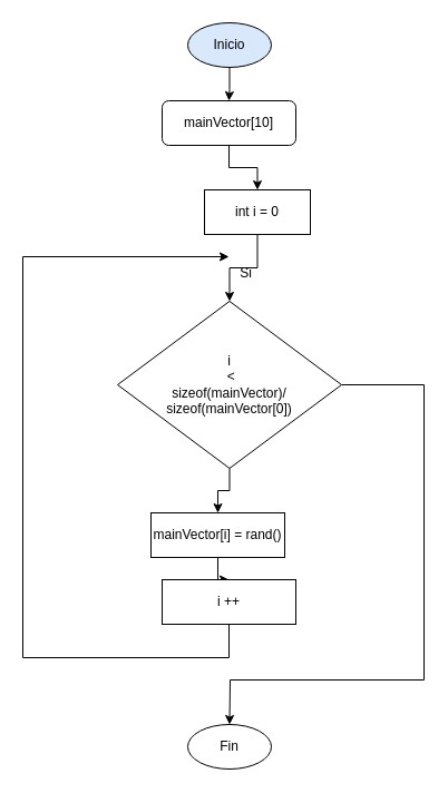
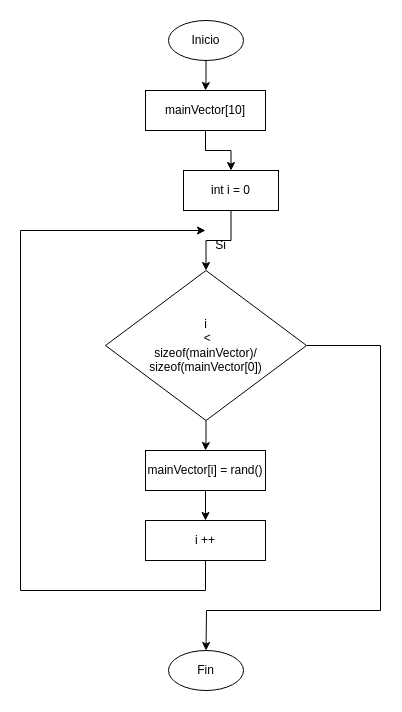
  <mxCell id="0" />
  <mxCell id="1" parent="0" />
  <mxCell id="2" value="" style="edgeStyle=orthogonalEdgeStyle;rounded=0;orthogonalLoop=1;jettySize=auto;html=1;" edge="1" parent="1" source="3" target="9"><mxGeometry relative="1" as="geometry" /></mxCell>
- <mxCell id="3" value="Inicio" style="ellipse;whiteSpace=wrap;html=1;fillColor=#dae8fc;" parent="1" vertex="1"><mxGeometry x="168" y="20" width="75" height="40" as="geometry" /></mxCell>
+ <mxCell id="3" value="Inicio" style="ellipse;whiteSpace=wrap;html=1;" parent="1" vertex="1"><mxGeometry x="168" y="20" width="75" height="40" as="geometry" /></mxCell>
  <mxCell id="4" value="" style="edgeStyle=orthogonalEdgeStyle;rounded=0;orthogonalLoop=1;jettySize=auto;html=1;" edge="1" parent="1" source="5" target="7"><mxGeometry relative="1" as="geometry" /></mxCell>
  <mxCell id="5" value="int i = 0" style="rounded=0;whiteSpace=wrap;html=1;" vertex="1" parent="1"><mxGeometry x="183" y="170" width="95" height="40" as="geometry" /></mxCell>
  <mxCell id="6" value="" style="edgeStyle=orthogonalEdgeStyle;rounded=0;orthogonalLoop=1;jettySize=auto;html=1;" edge="1" parent="1" source="7" target="11"><mxGeometry relative="1" as="geometry" /></mxCell>
  <mxCell id="7" value="i&lt;br&gt;&amp;nbsp;&amp;lt;&lt;br&gt;sizeof(mainVector)/&lt;br&gt;sizeof(mainVector[0])" style="rhombus;whiteSpace=wrap;html=1;rounded=0;" vertex="1" parent="1"><mxGeometry x="105" y="270" width="201" height="150" as="geometry" /></mxCell>
  <mxCell id="8" style="edgeStyle=orthogonalEdgeStyle;rounded=0;orthogonalLoop=1;jettySize=auto;html=1;entryX=0.5;entryY=0;entryDx=0;entryDy=0;" edge="1" parent="1" source="9" target="5"><mxGeometry relative="1" as="geometry" /></mxCell>
- <mxCell id="9" value="mainVector[10]" style="whiteSpace=wrap;html=1;rounded=1;" vertex="1" parent="1"><mxGeometry x="145" y="90" width="120" height="40" as="geometry" /></mxCell>
+ <mxCell id="9" value="mainVector[10]" style="rounded=0;whiteSpace=wrap;html=1;" vertex="1" parent="1"><mxGeometry x="145" y="90" width="120" height="40" as="geometry" /></mxCell>
  <mxCell id="10" value="" style="edgeStyle=orthogonalEdgeStyle;rounded=0;orthogonalLoop=1;jettySize=auto;html=1;" edge="1" parent="1" source="11" target="12"><mxGeometry relative="1" as="geometry" /></mxCell>
- <mxCell id="11" value="mainVector[i] = rand()" style="whiteSpace=wrap;html=1;rounded=0;" vertex="1" parent="1"><mxGeometry x="135" y="460" width="120" height="40" as="geometry" /></mxCell>
+ <mxCell id="11" value="mainVector[i] = rand()" style="whiteSpace=wrap;html=1;rounded=0;" vertex="1" parent="1"><mxGeometry x="145" y="450" width="120" height="40" as="geometry" /></mxCell>
  <mxCell id="12" value="i ++" style="whiteSpace=wrap;html=1;rounded=0;" vertex="1" parent="1"><mxGeometry x="145" y="520" width="120" height="40" as="geometry" /></mxCell>
  <mxCell id="13" value="" style="endArrow=classic;html=1;rounded=0;exitX=0.5;exitY=1;exitDx=0;exitDy=0;" edge="1" parent="1" source="12"><mxGeometry width="50" height="50" relative="1" as="geometry"><mxPoint x="300" y="520" as="sourcePoint" /><mxPoint x="205" y="230" as="targetPoint" /><Array as="points"><mxPoint x="205" y="590" /><mxPoint x="20" y="590" /><mxPoint x="20" y="230" /></Array></mxGeometry></mxCell>
  <mxCell id="14" value="Si" style="text;html=1;align=center;verticalAlign=middle;resizable=0;points=[];autosize=1;strokeColor=none;fillColor=none;" vertex="1" parent="1"><mxGeometry x="205" y="230" width="30" height="30" as="geometry" /></mxCell>
  <mxCell id="15" value="" style="endArrow=classic;html=1;rounded=0;exitX=1;exitY=0.5;exitDx=0;exitDy=0;entryX=0.5;entryY=0;entryDx=0;entryDy=0;" edge="1" parent="1" source="7" target="16"><mxGeometry width="50" height="50" relative="1" as="geometry"><mxPoint x="300" y="520" as="sourcePoint" /><mxPoint x="206" y="650" as="targetPoint" /><Array as="points"><mxPoint x="380" y="345" /><mxPoint x="380" y="610" /><mxPoint x="206" y="610" /></Array></mxGeometry></mxCell>
  <mxCell id="16" value="Fin" style="ellipse;whiteSpace=wrap;html=1;" vertex="1" parent="1"><mxGeometry x="168" y="650" width="75" height="40" as="geometry" /></mxCell>
